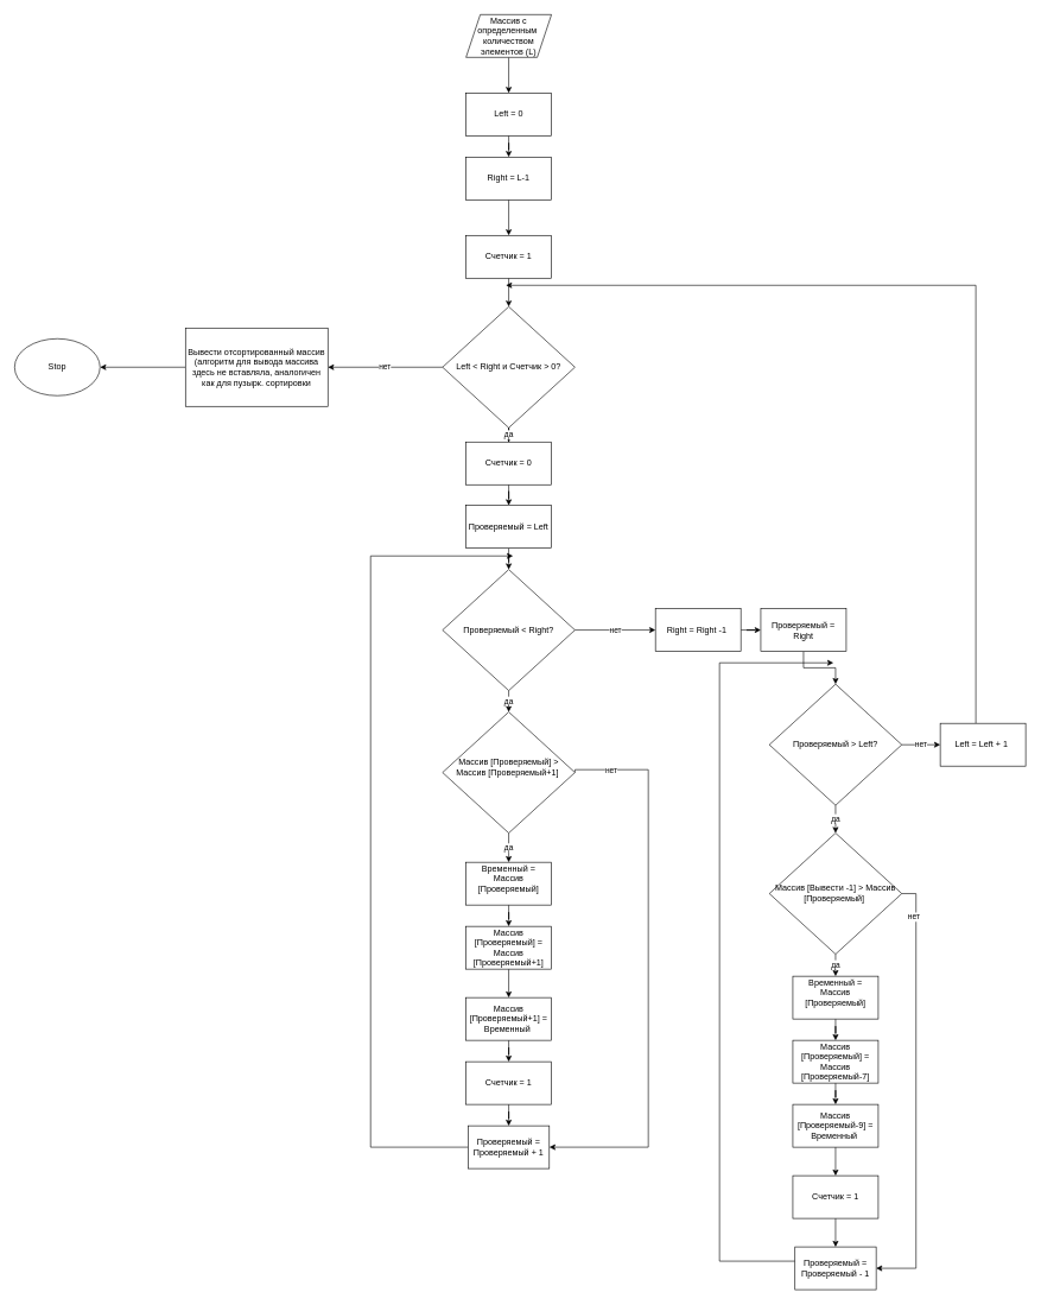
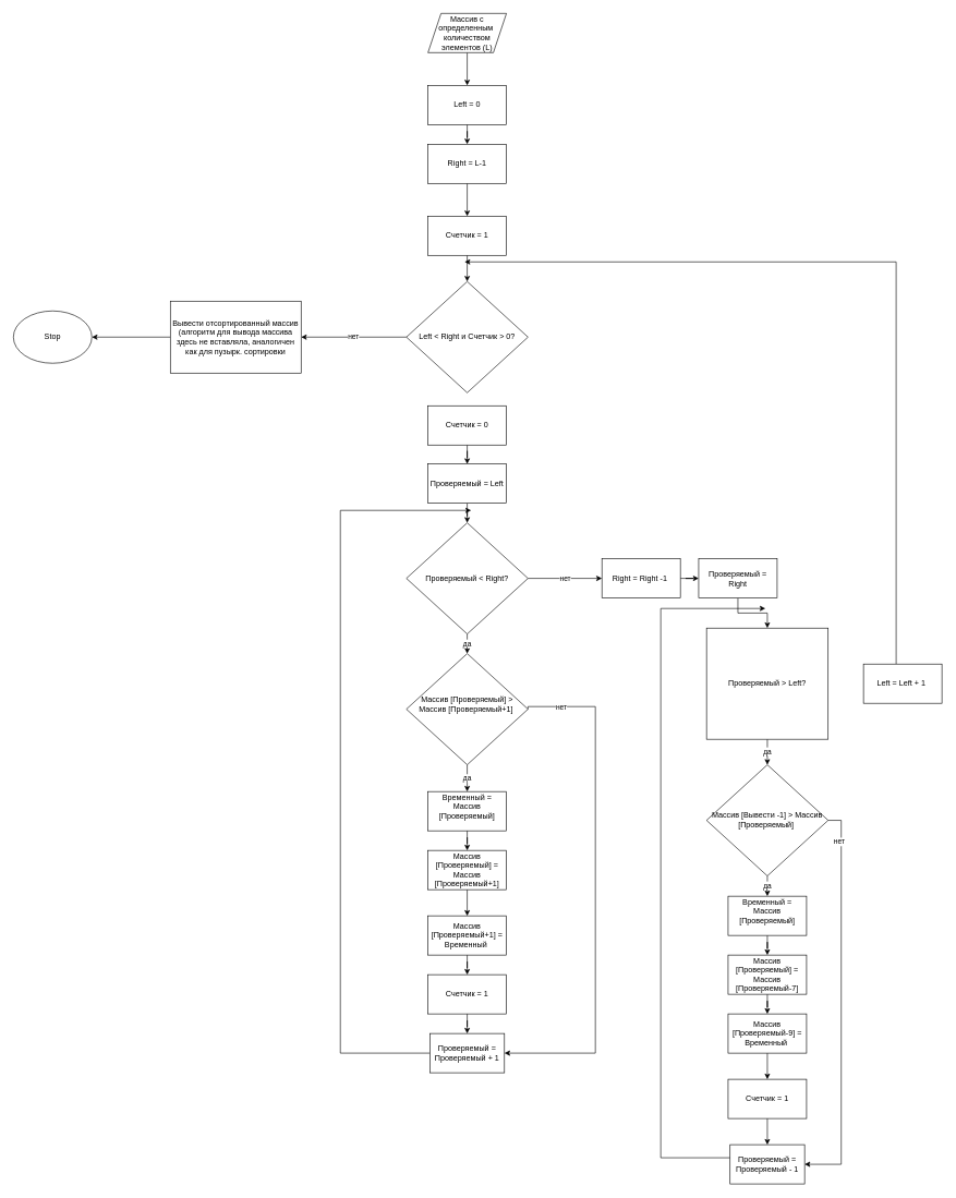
  <mxCell id="0" />
  <mxCell id="1" parent="0" />
  <mxCell id="2" value="" style="edgeStyle=orthogonalEdgeStyle;rounded=0;orthogonalLoop=1;jettySize=auto;html=1;" edge="1" parent="1" source="3" target="5"><mxGeometry relative="1" as="geometry" /></mxCell>
  <mxCell id="3" value="Массив с определенным&amp;nbsp; количеством элементов (L)" style="shape=parallelogram;perimeter=parallelogramPerimeter;whiteSpace=wrap;html=1;fixedSize=1;" vertex="1" parent="1"><mxGeometry x="654" y="20" width="120" height="60" as="geometry" /></mxCell>
  <mxCell id="4" value="" style="edgeStyle=orthogonalEdgeStyle;rounded=0;orthogonalLoop=1;jettySize=auto;html=1;" edge="1" parent="1" source="5" target="7"><mxGeometry relative="1" as="geometry" /></mxCell>
  <mxCell id="5" value="Left = 0" style="rounded=0;whiteSpace=wrap;html=1;" vertex="1" parent="1"><mxGeometry x="654" y="130" width="120" height="60" as="geometry" /></mxCell>
  <mxCell id="6" value="" style="edgeStyle=orthogonalEdgeStyle;rounded=0;orthogonalLoop=1;jettySize=auto;html=1;" edge="1" parent="1" source="7" target="12"><mxGeometry relative="1" as="geometry" /></mxCell>
  <mxCell id="7" value="Right = L-1" style="rounded=0;whiteSpace=wrap;html=1;" vertex="1" parent="1"><mxGeometry x="654" y="220" width="120" height="60" as="geometry" /></mxCell>
- <mxCell id="8" value="да" style="edgeStyle=orthogonalEdgeStyle;rounded=0;orthogonalLoop=1;jettySize=auto;html=1;" edge="1" parent="1" source="10" target="24"><mxGeometry relative="1" as="geometry" /></mxCell>
  <mxCell id="9" value="нет" style="edgeStyle=orthogonalEdgeStyle;rounded=0;orthogonalLoop=1;jettySize=auto;html=1;" edge="1" parent="1" source="10" target="59"><mxGeometry relative="1" as="geometry" /></mxCell>
  <mxCell id="10" value="Left &amp;lt; Right и Счетчик &amp;gt; 0?" style="rhombus;whiteSpace=wrap;html=1;" vertex="1" parent="1"><mxGeometry x="621" y="430" width="186" height="170" as="geometry" /></mxCell>
  <mxCell id="11" value="" style="edgeStyle=orthogonalEdgeStyle;rounded=0;orthogonalLoop=1;jettySize=auto;html=1;" edge="1" parent="1" source="12" target="10"><mxGeometry relative="1" as="geometry" /></mxCell>
  <mxCell id="12" value="Счетчик = 1" style="rounded=0;whiteSpace=wrap;html=1;" vertex="1" parent="1"><mxGeometry x="654" y="330" width="120" height="60" as="geometry" /></mxCell>
  <mxCell id="13" value="Stop" style="ellipse;whiteSpace=wrap;html=1;" vertex="1" parent="1"><mxGeometry x="20" y="475" width="120" height="80" as="geometry" /></mxCell>
  <mxCell id="14" value="" style="edgeStyle=orthogonalEdgeStyle;rounded=0;orthogonalLoop=1;jettySize=auto;html=1;" edge="1" parent="1" source="15" target="20"><mxGeometry relative="1" as="geometry" /></mxCell>
  <mxCell id="15" value="Проверяемый = Left" style="rounded=0;whiteSpace=wrap;html=1;" vertex="1" parent="1"><mxGeometry x="654" y="709" width="120" height="60" as="geometry" /></mxCell>
  <mxCell id="16" value="да" style="edgeStyle=orthogonalEdgeStyle;rounded=0;orthogonalLoop=1;jettySize=auto;html=1;" edge="1" parent="1" source="20" target="22"><mxGeometry relative="1" as="geometry" /></mxCell>
  <mxCell id="17" style="edgeStyle=orthogonalEdgeStyle;rounded=0;orthogonalLoop=1;jettySize=auto;html=1;entryX=1;entryY=0.5;entryDx=0;entryDy=0;exitX=1;exitY=0.5;exitDx=0;exitDy=0;" edge="1" parent="1" source="22" target="34"><mxGeometry relative="1" as="geometry"><Array as="points"><mxPoint x="807" y="1080" /><mxPoint x="910" y="1080" /><mxPoint x="910" y="1610" /></Array></mxGeometry></mxCell>
  <mxCell id="18" value="нет" style="edgeLabel;html=1;align=center;verticalAlign=middle;resizable=0;points=[];" vertex="1" connectable="0" parent="17"><mxGeometry x="-0.86" y="-1" relative="1" as="geometry"><mxPoint as="offset" /></mxGeometry></mxCell>
  <mxCell id="19" value="нет" style="edgeStyle=orthogonalEdgeStyle;rounded=0;orthogonalLoop=1;jettySize=auto;html=1;" edge="1" parent="1" source="20" target="36"><mxGeometry relative="1" as="geometry" /></mxCell>
  <mxCell id="20" value="Проверяемый&amp;nbsp;&amp;lt; Right?" style="rhombus;whiteSpace=wrap;html=1;" vertex="1" parent="1"><mxGeometry x="621" y="799" width="186" height="170" as="geometry" /></mxCell>
  <mxCell id="21" value="да" style="edgeStyle=orthogonalEdgeStyle;rounded=0;orthogonalLoop=1;jettySize=auto;html=1;" edge="1" parent="1" source="22" target="26"><mxGeometry relative="1" as="geometry" /></mxCell>
  <mxCell id="22" value="Массив [Проверяемый] &amp;gt; Массив [Проверяемый+1]&amp;nbsp;&lt;br&gt;&amp;nbsp;" style="rhombus;whiteSpace=wrap;html=1;" vertex="1" parent="1"><mxGeometry x="621" y="999" width="186" height="170" as="geometry" /></mxCell>
  <mxCell id="23" style="edgeStyle=orthogonalEdgeStyle;rounded=0;orthogonalLoop=1;jettySize=auto;html=1;entryX=0.5;entryY=0;entryDx=0;entryDy=0;" edge="1" parent="1" source="24" target="15"><mxGeometry relative="1" as="geometry" /></mxCell>
  <mxCell id="24" value="Счетчик = 0" style="rounded=0;whiteSpace=wrap;html=1;" vertex="1" parent="1"><mxGeometry x="654" y="620" width="120" height="60" as="geometry" /></mxCell>
  <mxCell id="25" value="" style="edgeStyle=orthogonalEdgeStyle;rounded=0;orthogonalLoop=1;jettySize=auto;html=1;" edge="1" parent="1" source="26" target="28"><mxGeometry relative="1" as="geometry" /></mxCell>
  <mxCell id="26" value="Временный = Массив [Проверяемый]&lt;br&gt;&amp;nbsp;" style="rounded=0;whiteSpace=wrap;html=1;" vertex="1" parent="1"><mxGeometry x="654" y="1210" width="120" height="60" as="geometry" /></mxCell>
  <mxCell id="27" value="" style="edgeStyle=orthogonalEdgeStyle;rounded=0;orthogonalLoop=1;jettySize=auto;html=1;" edge="1" parent="1" source="28" target="30"><mxGeometry relative="1" as="geometry" /></mxCell>
  <mxCell id="28" value="Массив [Проверяемый] = Массив [Проверяемый+1]" style="rounded=0;whiteSpace=wrap;html=1;" vertex="1" parent="1"><mxGeometry x="654" y="1300" width="120" height="60" as="geometry" /></mxCell>
  <mxCell id="29" value="" style="edgeStyle=orthogonalEdgeStyle;rounded=0;orthogonalLoop=1;jettySize=auto;html=1;" edge="1" parent="1" source="30" target="32"><mxGeometry relative="1" as="geometry" /></mxCell>
  <mxCell id="30" value="Массив [Проверяемый+1] = Временный&amp;nbsp;" style="rounded=0;whiteSpace=wrap;html=1;" vertex="1" parent="1"><mxGeometry x="654" y="1400" width="120" height="60" as="geometry" /></mxCell>
  <mxCell id="31" value="" style="edgeStyle=orthogonalEdgeStyle;rounded=0;orthogonalLoop=1;jettySize=auto;html=1;" edge="1" parent="1" source="32" target="34"><mxGeometry relative="1" as="geometry" /></mxCell>
  <mxCell id="32" value="Счетчик = 1" style="rounded=0;whiteSpace=wrap;html=1;" vertex="1" parent="1"><mxGeometry x="654" y="1490" width="120" height="60" as="geometry" /></mxCell>
  <mxCell id="33" style="edgeStyle=orthogonalEdgeStyle;rounded=0;orthogonalLoop=1;jettySize=auto;html=1;" edge="1" parent="1" source="34"><mxGeometry relative="1" as="geometry"><mxPoint x="720" y="780" as="targetPoint" /><Array as="points"><mxPoint x="520" y="1610" /><mxPoint x="520" y="780" /></Array></mxGeometry></mxCell>
  <mxCell id="34" value="Проверяемый = Проверяемый + 1" style="rounded=0;whiteSpace=wrap;html=1;" vertex="1" parent="1"><mxGeometry x="657" y="1580" width="114" height="60" as="geometry" /></mxCell>
  <mxCell id="35" value="" style="edgeStyle=orthogonalEdgeStyle;rounded=0;orthogonalLoop=1;jettySize=auto;html=1;" edge="1" parent="1" source="36" target="41"><mxGeometry relative="1" as="geometry" /></mxCell>
  <mxCell id="36" value="Right = Right -1&amp;nbsp;" style="rounded=0;whiteSpace=wrap;html=1;" vertex="1" parent="1"><mxGeometry x="920" y="854" width="120" height="60" as="geometry" /></mxCell>
  <mxCell id="37" value="да" style="edgeStyle=orthogonalEdgeStyle;rounded=0;orthogonalLoop=1;jettySize=auto;html=1;" edge="1" parent="1" source="39" target="47"><mxGeometry relative="1" as="geometry" /></mxCell>
- <mxCell id="38" value="нет" style="edgeStyle=orthogonalEdgeStyle;rounded=0;orthogonalLoop=1;jettySize=auto;html=1;" edge="1" parent="1" source="39" target="57"><mxGeometry relative="1" as="geometry" /></mxCell>
- <mxCell id="39" value="Проверяемый &amp;gt; Left?" style="rhombus;whiteSpace=wrap;html=1;" vertex="1" parent="1"><mxGeometry x="1080" y="960" width="186" height="170" as="geometry" /></mxCell>
+ <mxCell id="39" value="Проверяемый &amp;gt; Left?" style="whiteSpace=wrap;html=1;rounded=0;" vertex="1" parent="1"><mxGeometry x="1080" y="960" width="186" height="170" as="geometry" /></mxCell>
  <mxCell id="40" value="" style="edgeStyle=orthogonalEdgeStyle;rounded=0;orthogonalLoop=1;jettySize=auto;html=1;" edge="1" parent="1" source="41" target="39"><mxGeometry relative="1" as="geometry" /></mxCell>
  <mxCell id="41" value="Проверяемый = Right" style="rounded=0;whiteSpace=wrap;html=1;" vertex="1" parent="1"><mxGeometry x="1068" y="854" width="120" height="60" as="geometry" /></mxCell>
  <mxCell id="42" value="" style="edgeStyle=orthogonalEdgeStyle;rounded=0;orthogonalLoop=1;jettySize=auto;html=1;" edge="1" parent="1" source="43" target="55"><mxGeometry relative="1" as="geometry" /></mxCell>
  <mxCell id="43" value="Временный = Массив [Проверяемый]&lt;br&gt;&amp;nbsp;" style="rounded=0;whiteSpace=wrap;html=1;" vertex="1" parent="1"><mxGeometry x="1113" y="1370" width="120" height="60" as="geometry" /></mxCell>
  <mxCell id="44" value="да" style="edgeStyle=orthogonalEdgeStyle;rounded=0;orthogonalLoop=1;jettySize=auto;html=1;" edge="1" parent="1" source="47" target="43"><mxGeometry relative="1" as="geometry" /></mxCell>
  <mxCell id="45" style="edgeStyle=orthogonalEdgeStyle;rounded=0;orthogonalLoop=1;jettySize=auto;html=1;entryX=1;entryY=0.5;entryDx=0;entryDy=0;" edge="1" parent="1" source="47" target="53"><mxGeometry relative="1" as="geometry"><Array as="points"><mxPoint x="1286" y="1254" /><mxPoint x="1286" y="1780" /></Array></mxGeometry></mxCell>
  <mxCell id="46" value="нет" style="edgeLabel;html=1;align=center;verticalAlign=middle;resizable=0;points=[];" vertex="1" connectable="0" parent="45"><mxGeometry x="-0.828" y="-4" relative="1" as="geometry"><mxPoint as="offset" /></mxGeometry></mxCell>
  <mxCell id="47" value="Массив [Вывести -1] &amp;gt; Массив [Проверяемый]&amp;nbsp;" style="rhombus;whiteSpace=wrap;html=1;" vertex="1" parent="1"><mxGeometry x="1080" y="1169" width="186" height="170" as="geometry" /></mxCell>
  <mxCell id="48" value="" style="edgeStyle=orthogonalEdgeStyle;rounded=0;orthogonalLoop=1;jettySize=auto;html=1;" edge="1" parent="1" source="49" target="51"><mxGeometry relative="1" as="geometry" /></mxCell>
  <mxCell id="49" value="Массив [Проверяемый-9] = Временный&amp;nbsp;" style="rounded=0;whiteSpace=wrap;html=1;" vertex="1" parent="1"><mxGeometry x="1113" y="1550" width="120" height="60" as="geometry" /></mxCell>
  <mxCell id="50" value="" style="edgeStyle=orthogonalEdgeStyle;rounded=0;orthogonalLoop=1;jettySize=auto;html=1;" edge="1" parent="1" source="51" target="53"><mxGeometry relative="1" as="geometry" /></mxCell>
  <mxCell id="51" value="Счетчик = 1" style="rounded=0;whiteSpace=wrap;html=1;" vertex="1" parent="1"><mxGeometry x="1113" y="1650" width="120" height="60" as="geometry" /></mxCell>
  <mxCell id="52" style="edgeStyle=orthogonalEdgeStyle;rounded=0;orthogonalLoop=1;jettySize=auto;html=1;" edge="1" parent="1" source="53"><mxGeometry relative="1" as="geometry"><mxPoint x="1170" y="930" as="targetPoint" /><Array as="points"><mxPoint x="1010" y="1770" /><mxPoint x="1010" y="930" /></Array></mxGeometry></mxCell>
  <mxCell id="53" value="Проверяемый = Проверяемый - 1" style="rounded=0;whiteSpace=wrap;html=1;" vertex="1" parent="1"><mxGeometry x="1116" y="1750" width="114" height="60" as="geometry" /></mxCell>
  <mxCell id="54" value="" style="edgeStyle=orthogonalEdgeStyle;rounded=0;orthogonalLoop=1;jettySize=auto;html=1;" edge="1" parent="1" source="55" target="49"><mxGeometry relative="1" as="geometry" /></mxCell>
  <mxCell id="55" value="Массив [Проверяемый] = Массив [Проверяемый-7]" style="rounded=0;whiteSpace=wrap;html=1;" vertex="1" parent="1"><mxGeometry x="1113" y="1460" width="120" height="60" as="geometry" /></mxCell>
  <mxCell id="56" style="edgeStyle=orthogonalEdgeStyle;rounded=0;orthogonalLoop=1;jettySize=auto;html=1;" edge="1" parent="1" source="57"><mxGeometry relative="1" as="geometry"><mxPoint x="710" y="400" as="targetPoint" /><Array as="points"><mxPoint x="1370" y="400" /></Array></mxGeometry></mxCell>
  <mxCell id="57" value="Left = Left + 1&amp;nbsp;" style="rounded=0;whiteSpace=wrap;html=1;" vertex="1" parent="1"><mxGeometry x="1320" y="1015" width="120" height="60" as="geometry" /></mxCell>
  <mxCell id="58" value="" style="edgeStyle=orthogonalEdgeStyle;rounded=0;orthogonalLoop=1;jettySize=auto;html=1;" edge="1" parent="1" source="59" target="13"><mxGeometry relative="1" as="geometry" /></mxCell>
  <mxCell id="59" value="Вывести отсортированный массив (алгоритм для вывода массива здесь не вставляла, аналогичен как для пузырк. сортировки" style="rounded=0;whiteSpace=wrap;html=1;" vertex="1" parent="1"><mxGeometry x="260" y="460" width="200" height="110" as="geometry" /></mxCell>
